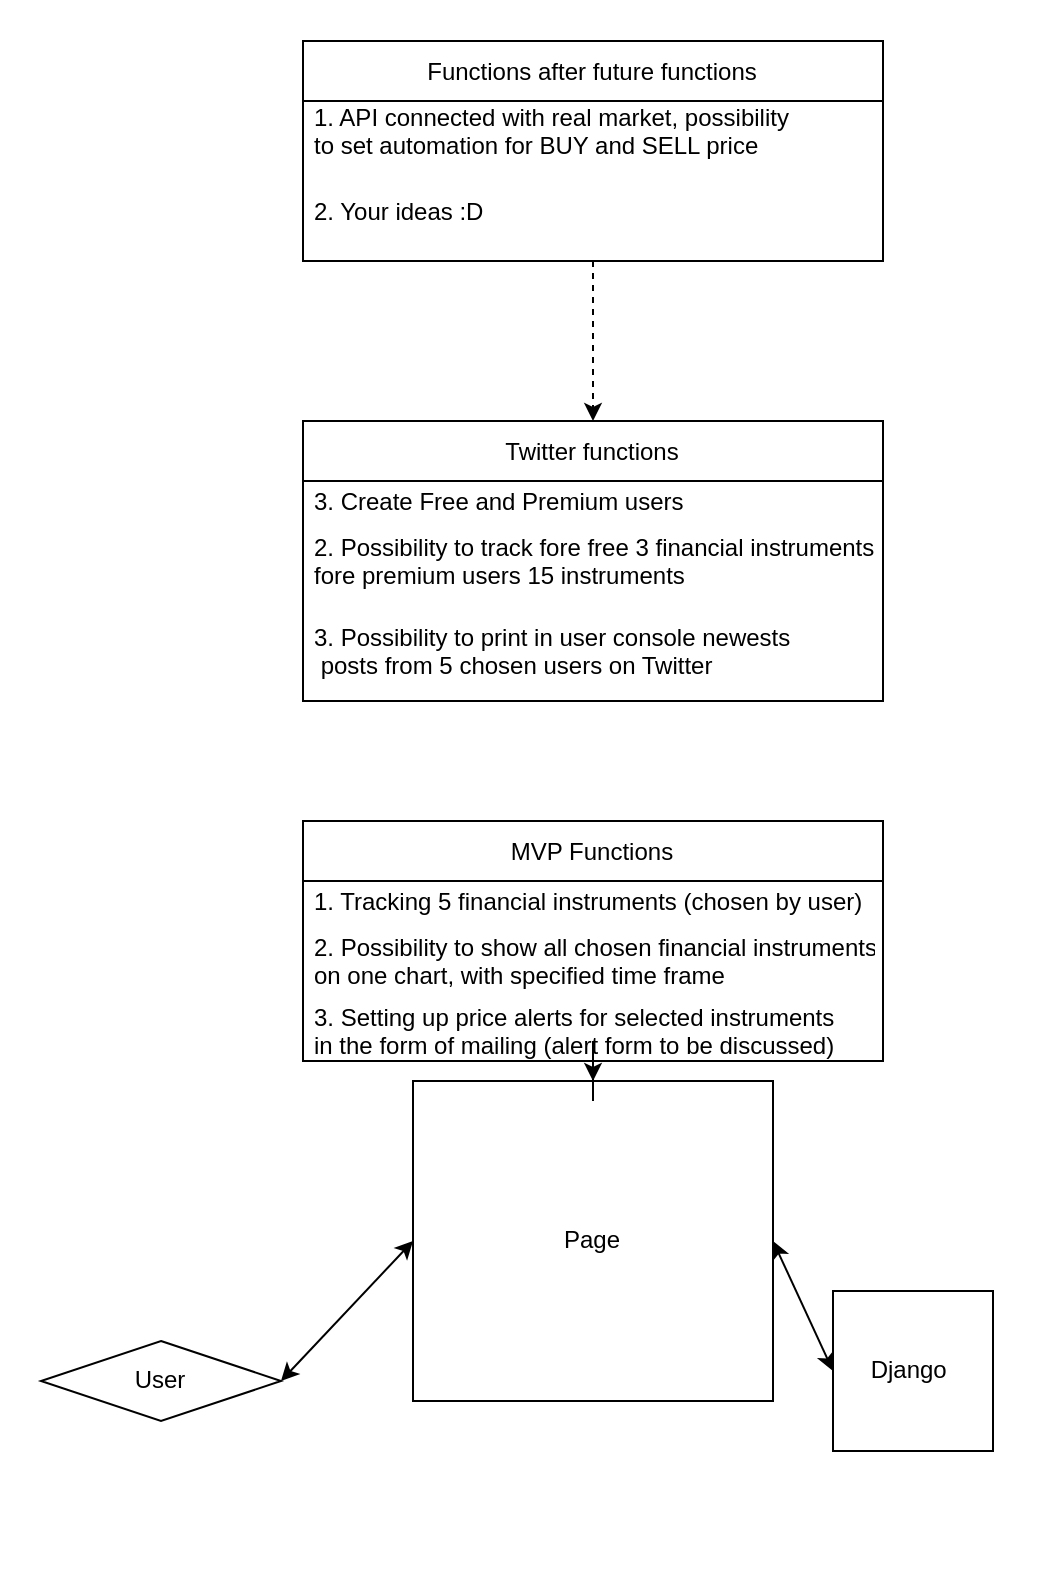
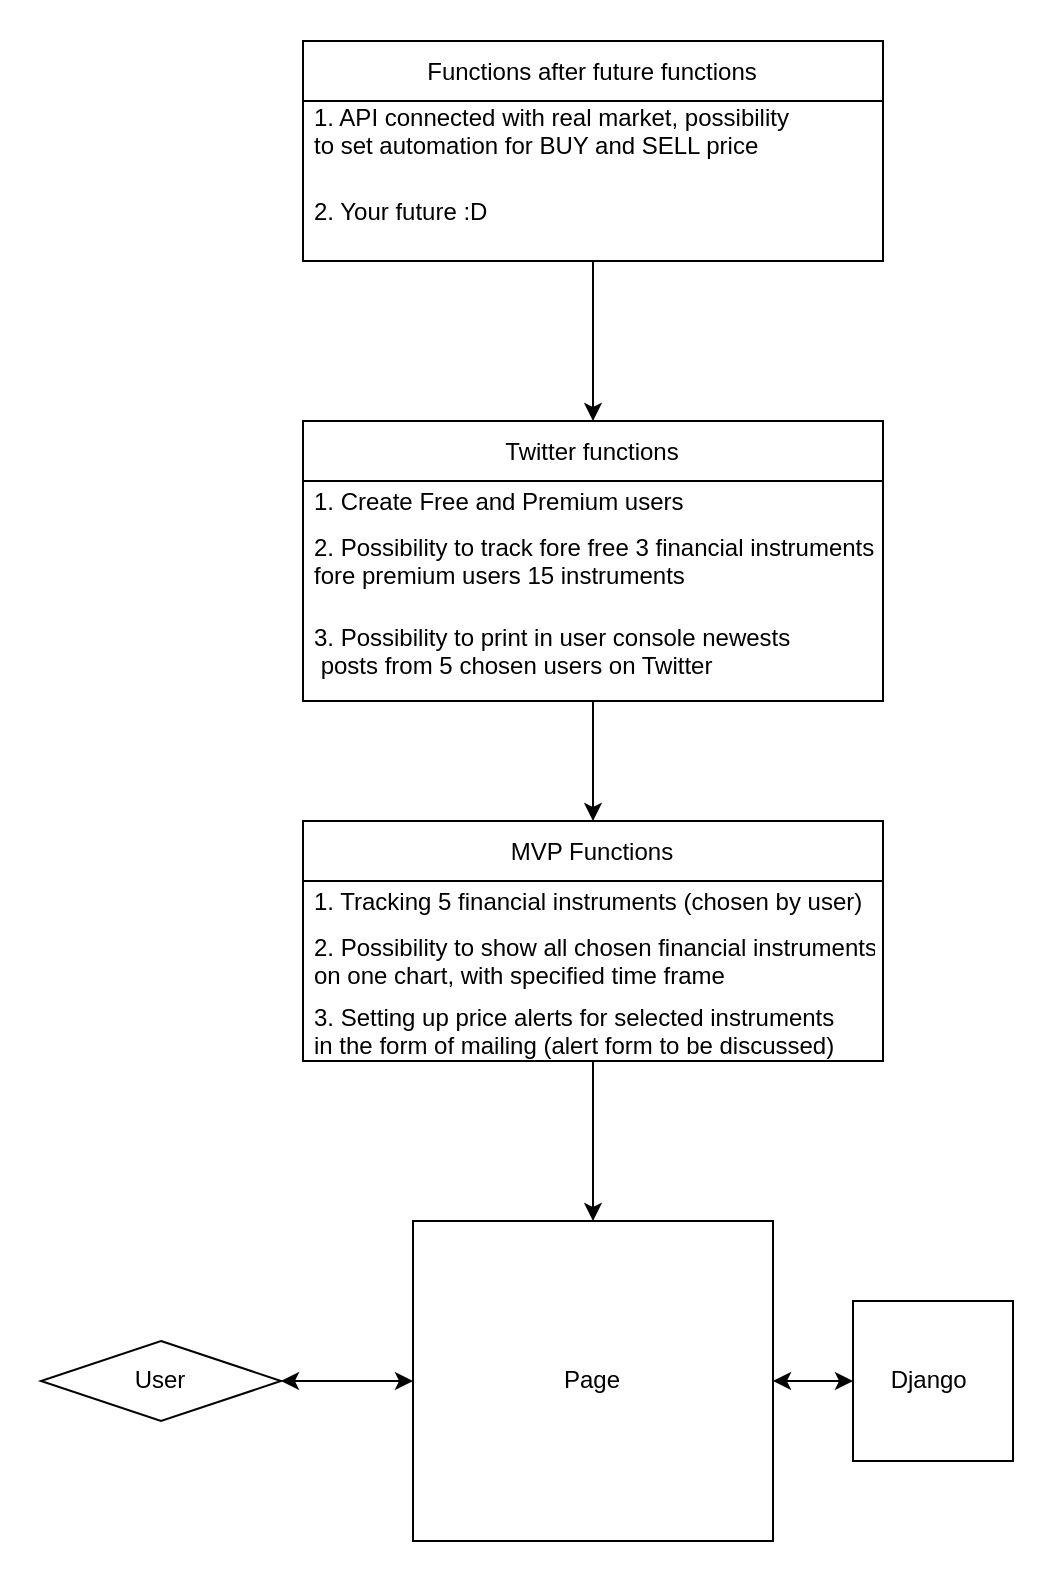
  <mxCell id="0" />
  <mxCell id="1" parent="0" />
  <mxCell id="2" value="User" style="rhombus;whiteSpace=wrap;html=1;fontSize=12;glass=0;strokeWidth=1;shadow=0;" parent="1" vertex="1"><mxGeometry x="20" y="670" width="120" height="40" as="geometry" /></mxCell>
- <mxCell id="3" value="Page" style="rounded=0;whiteSpace=wrap;html=1;" vertex="1" parent="1"><mxGeometry x="206" y="540" width="180" height="160" as="geometry" /></mxCell>
+ <mxCell id="3" value="Page" style="rounded=0;whiteSpace=wrap;html=1;" vertex="1" parent="1"><mxGeometry x="206" y="610" width="180" height="160" as="geometry" /></mxCell>
  <mxCell id="4" value="" style="endArrow=classic;startArrow=classic;html=1;rounded=0;exitX=1;exitY=0.5;exitDx=0;exitDy=0;entryX=0;entryY=0.5;entryDx=0;entryDy=0;" edge="1" parent="1" source="2" target="3"><mxGeometry width="50" height="50" relative="1" as="geometry"><mxPoint x="220" y="760" as="sourcePoint" /><mxPoint x="230" y="710" as="targetPoint" /></mxGeometry></mxCell>
- <mxCell id="5" value="Django&amp;nbsp;" style="whiteSpace=wrap;html=1;aspect=fixed;" vertex="1" parent="1"><mxGeometry x="416" y="645" width="80" height="80" as="geometry" /></mxCell>
+ <mxCell id="5" value="Django&amp;nbsp;" style="whiteSpace=wrap;html=1;aspect=fixed;" vertex="1" parent="1"><mxGeometry x="426" y="650" width="80" height="80" as="geometry" /></mxCell>
  <mxCell id="6" value="" style="endArrow=classic;startArrow=classic;html=1;rounded=0;exitX=1;exitY=0.5;exitDx=0;exitDy=0;entryX=0;entryY=0.5;entryDx=0;entryDy=0;" edge="1" parent="1" source="3" target="5"><mxGeometry width="50" height="50" relative="1" as="geometry"><mxPoint x="360" y="709.52" as="sourcePoint" /><mxPoint x="440" y="709.52" as="targetPoint" /></mxGeometry></mxCell>
  <mxCell id="7" value="" style="edgeStyle=orthogonalEdgeStyle;rounded=0;orthogonalLoop=1;jettySize=auto;html=1;" edge="1" parent="1" source="8" target="3"><mxGeometry relative="1" as="geometry" /></mxCell>
  <mxCell id="8" value="MVP Functions" style="swimlane;fontStyle=0;childLayout=stackLayout;horizontal=1;startSize=30;horizontalStack=0;resizeParent=1;resizeParentMax=0;resizeLast=0;collapsible=1;marginBottom=0;" vertex="1" parent="1"><mxGeometry x="151" y="410" width="290" height="120" as="geometry" /></mxCell>
  <mxCell id="9" value="1. Tracking 5 financial instruments (chosen by user)" style="text;strokeColor=none;fillColor=none;align=left;verticalAlign=middle;spacingLeft=4;spacingRight=4;overflow=hidden;points=[[0,0.5],[1,0.5]];portConstraint=eastwest;rotatable=0;" vertex="1" parent="8"><mxGeometry y="30" width="290" height="20" as="geometry" /></mxCell>
  <mxCell id="10" value="2. Possibility to show all chosen financial instruments &#10;on one chart, with specified time frame" style="text;strokeColor=none;fillColor=none;align=left;verticalAlign=middle;spacingLeft=4;spacingRight=4;overflow=hidden;points=[[0,0.5],[1,0.5]];portConstraint=eastwest;rotatable=0;" vertex="1" parent="8"><mxGeometry y="50" width="290" height="40" as="geometry" /></mxCell>
  <mxCell id="11" value="3. Setting up price alerts for selected instruments&#10;in the form of mailing (alert form to be discussed)" style="text;strokeColor=none;fillColor=none;align=left;verticalAlign=middle;spacingLeft=4;spacingRight=4;overflow=hidden;points=[[0,0.5],[1,0.5]];portConstraint=eastwest;rotatable=0;" vertex="1" parent="8"><mxGeometry y="90" width="290" height="30" as="geometry" /></mxCell>
+ <mxCell id="12" style="edgeStyle=orthogonalEdgeStyle;rounded=0;orthogonalLoop=1;jettySize=auto;html=1;entryX=0.5;entryY=0;entryDx=0;entryDy=0;" edge="1" parent="1" source="13" target="8"><mxGeometry relative="1" as="geometry" /></mxCell>
  <mxCell id="13" value="Twitter functions" style="swimlane;fontStyle=0;childLayout=stackLayout;horizontal=1;startSize=30;horizontalStack=0;resizeParent=1;resizeParentMax=0;resizeLast=0;collapsible=1;marginBottom=0;" vertex="1" parent="1"><mxGeometry x="151" y="210" width="290" height="140" as="geometry" /></mxCell>
- <mxCell id="14" value="3. Create Free and Premium users" style="text;strokeColor=none;fillColor=none;align=left;verticalAlign=middle;spacingLeft=4;spacingRight=4;overflow=hidden;points=[[0,0.5],[1,0.5]];portConstraint=eastwest;rotatable=0;" vertex="1" parent="13"><mxGeometry y="30" width="290" height="20" as="geometry" /></mxCell>
+ <mxCell id="14" value="1. Create Free and Premium users" style="text;strokeColor=none;fillColor=none;align=left;verticalAlign=middle;spacingLeft=4;spacingRight=4;overflow=hidden;points=[[0,0.5],[1,0.5]];portConstraint=eastwest;rotatable=0;" vertex="1" parent="13"><mxGeometry y="30" width="290" height="20" as="geometry" /></mxCell>
  <mxCell id="15" value="2. Possibility to track fore free 3 financial instruments, &#10;fore premium users 15 instruments" style="text;strokeColor=none;fillColor=none;align=left;verticalAlign=middle;spacingLeft=4;spacingRight=4;overflow=hidden;points=[[0,0.5],[1,0.5]];portConstraint=eastwest;rotatable=0;" vertex="1" parent="13"><mxGeometry y="50" width="290" height="40" as="geometry" /></mxCell>
  <mxCell id="16" value="3. Possibility to print in user console newests&#10; posts from 5 chosen users on Twitter" style="text;strokeColor=none;fillColor=none;align=left;verticalAlign=middle;spacingLeft=4;spacingRight=4;overflow=hidden;points=[[0,0.5],[1,0.5]];portConstraint=eastwest;rotatable=0;" vertex="1" parent="13"><mxGeometry y="90" width="290" height="50" as="geometry" /></mxCell>
- <mxCell id="17" style="edgeStyle=orthogonalEdgeStyle;rounded=0;orthogonalLoop=1;jettySize=auto;html=1;entryX=0.5;entryY=0;entryDx=0;entryDy=0;dashed=1;" edge="1" parent="1" source="18" target="13"><mxGeometry relative="1" as="geometry" /></mxCell>
+ <mxCell id="17" style="edgeStyle=orthogonalEdgeStyle;rounded=0;orthogonalLoop=1;jettySize=auto;html=1;entryX=0.5;entryY=0;entryDx=0;entryDy=0;" edge="1" parent="1" source="18" target="13"><mxGeometry relative="1" as="geometry" /></mxCell>
  <mxCell id="18" value="Functions after future functions" style="swimlane;fontStyle=0;childLayout=stackLayout;horizontal=1;startSize=30;horizontalStack=0;resizeParent=1;resizeParentMax=0;resizeLast=0;collapsible=1;marginBottom=0;" vertex="1" parent="1"><mxGeometry x="151" y="20" width="290" height="110" as="geometry" /></mxCell>
  <mxCell id="19" value="1. API connected with real market, possibility &#10;to set automation for BUY and SELL price" style="text;strokeColor=none;fillColor=none;align=left;verticalAlign=middle;spacingLeft=4;spacingRight=4;overflow=hidden;points=[[0,0.5],[1,0.5]];portConstraint=eastwest;rotatable=0;" vertex="1" parent="18"><mxGeometry y="30" width="290" height="30" as="geometry" /></mxCell>
- <mxCell id="20" value="2. Your ideas :D " style="text;strokeColor=none;fillColor=none;align=left;verticalAlign=middle;spacingLeft=4;spacingRight=4;overflow=hidden;points=[[0,0.5],[1,0.5]];portConstraint=eastwest;rotatable=0;" vertex="1" parent="18"><mxGeometry y="60" width="290" height="50" as="geometry" /></mxCell>
+ <mxCell id="20" value="2. Your future :D " style="text;strokeColor=none;fillColor=none;align=left;verticalAlign=middle;spacingLeft=4;spacingRight=4;overflow=hidden;points=[[0,0.5],[1,0.5]];portConstraint=eastwest;rotatable=0;" vertex="1" parent="18"><mxGeometry y="60" width="290" height="50" as="geometry" /></mxCell>
